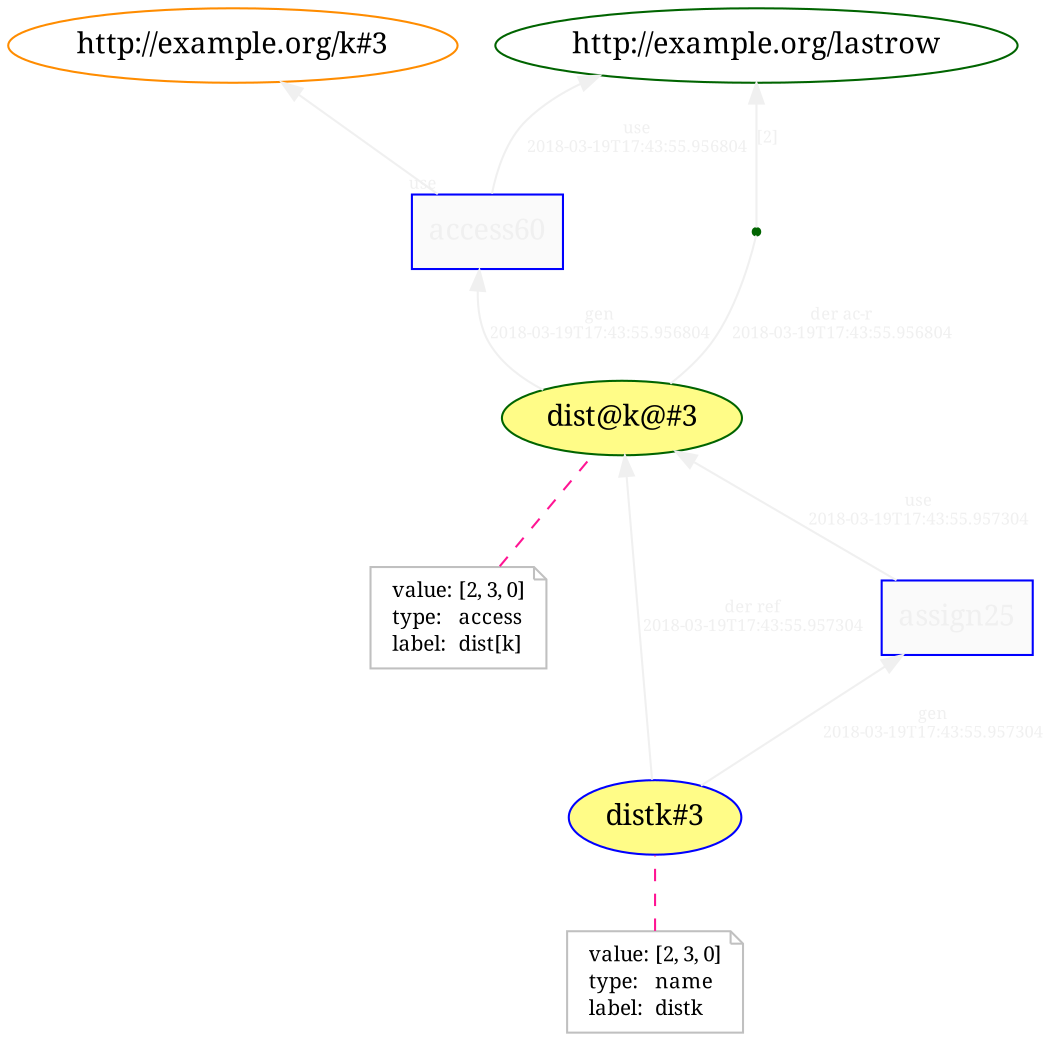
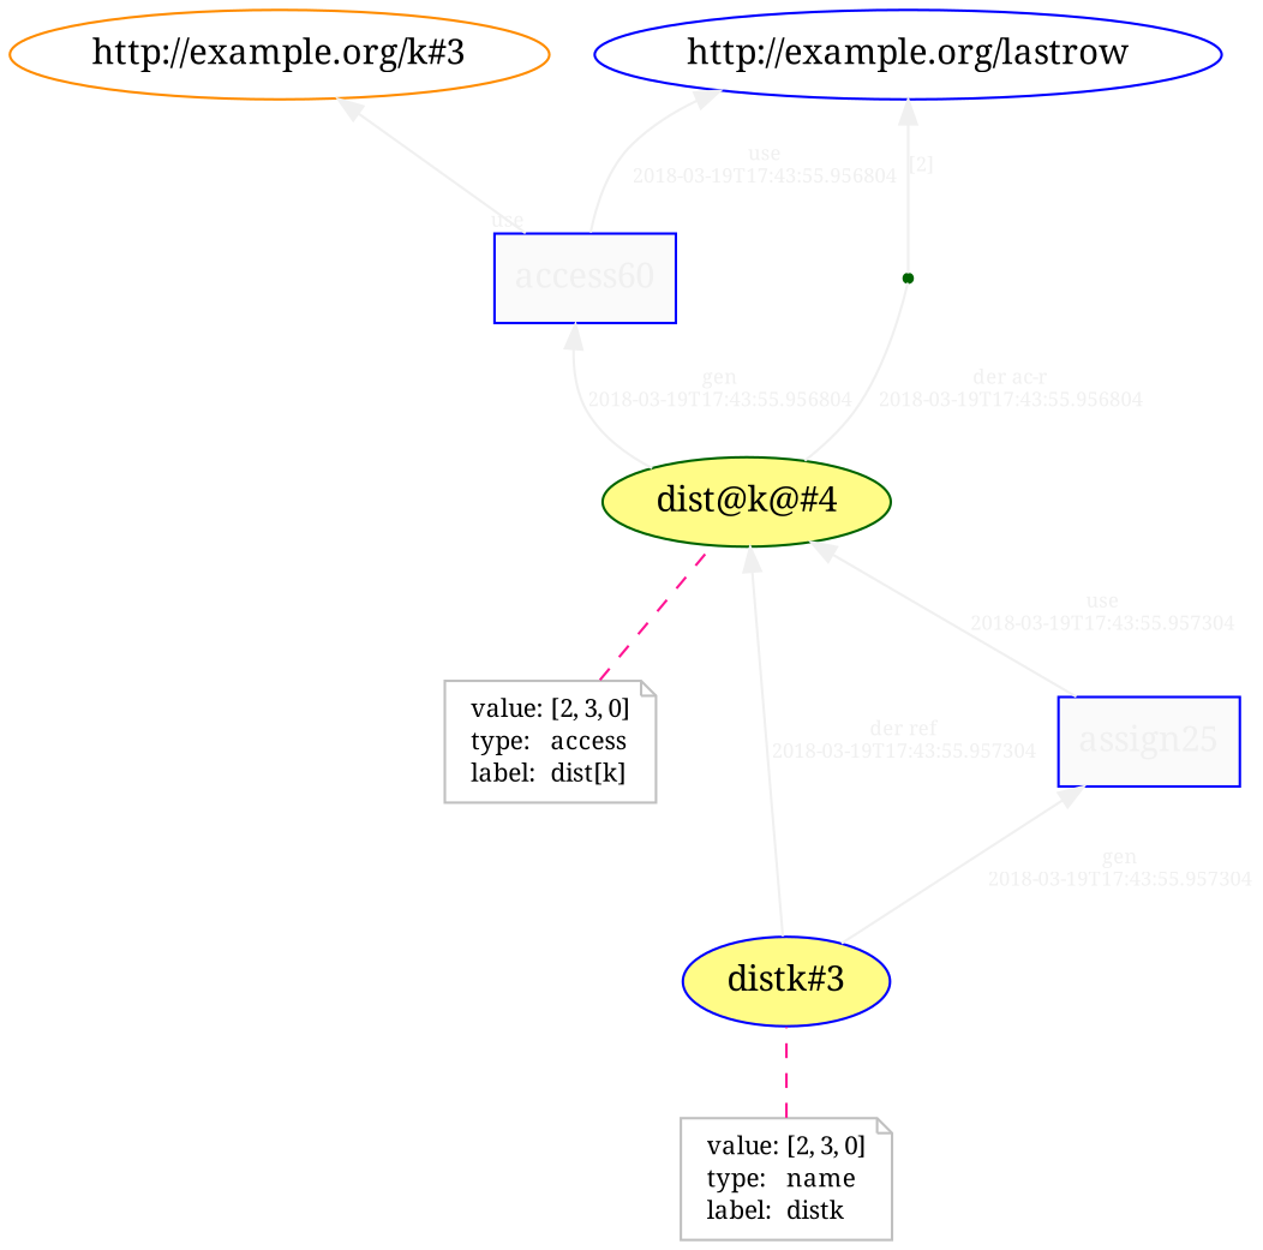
  digraph {
    fontname="Noto Serif"
    rankdir=BT
    node [color=blue fontname="Noto Serif"]
    edge [angle=60.0 color="#F0F0F0" distance=1.5 fontcolor="#F0F0F0" fontname="Noto Serif" fontsize=8 rotation=20]
-   n1 [color=darkgreen fillcolor="#FFFC87" label="dist@k@#3" style=filled]
+   n1 [color=darkgreen fillcolor="#FFFC87" label="dist@k@#4" style=filled]
    n2 [fillcolor="#FAFAFA" fontcolor="#F0F0F0" label=access60 shape=polygon sides=4 style=filled]
    bn0 [color=darkgreen fontcolor="#F0F0F0" shape=point]
-   "http://example.org/lastrow" [color=darkgreen]
+   "http://example.org/lastrow"
    "http://example.org/k#3" [color=darkorange]
    n6 [color=gray fontcolor=black fontsize=10 label=<<TABLE cellpadding="0" border="0"> 	<TR> 	    <TD align="left">value:</TD> 	    <TD align="left">[2, 3, 0]</TD> 	</TR> 	<TR> 	    <TD align="left">type:</TD> 	    <TD align="left">access</TD> 	</TR> 	<TR> 	    <TD align="left">label:</TD> 	    <TD align="left">dist[k]</TD> 	</TR> </TABLE>> shape=note]
    n7 [fillcolor="#FFFC87" label="distk#3" style=filled]
    n8 [fillcolor="#FAFAFA" fontcolor="#F0F0F0" label=assign25 shape=polygon sides=4 style=filled]
    n9 [color=gray fontcolor=black fontsize=10 label=<<TABLE cellpadding="0" border="0"> 	<TR> 	    <TD align="left">value:</TD> 	    <TD align="left">[2, 3, 0]</TD> 	</TR> 	<TR> 	    <TD align="left">type:</TD> 	    <TD align="left">name</TD> 	</TR> 	<TR> 	    <TD align="left">label:</TD> 	    <TD align="left">distk</TD> 	</TR> </TABLE>> shape=note]
    n1 -> n2 [label="gen\n2018-03-19T17:43:55.956804"]
    n1 -> bn0 [arrowhead=none label="der ac-r\n2018-03-19T17:43:55.956804"]
    n2 -> "http://example.org/lastrow" [label="use\n2018-03-19T17:43:55.956804"]
    n2 -> "http://example.org/k#3" [labelangle=60.0 labeldistance=1.5 labelfontsize=8 taillabel=use angle="" distance="" fontsize=""]
    bn0 -> "http://example.org/lastrow" [label="[2]"]
    n6 -> n1 [arrowhead=none color=deeppink style=dashed angle="" distance="" fontcolor="" fontsize="" rotation=""]
    n7 -> n1 [label="der ref\n2018-03-19T17:43:55.957304"]
    n7 -> n8 [label="gen\n2018-03-19T17:43:55.957304"]
    n8 -> n1 [label="use\n2018-03-19T17:43:55.957304"]
    n9 -> n7 [arrowhead=none color=deeppink style=dashed angle="" distance="" fontcolor="" fontsize="" rotation=""]
  }
